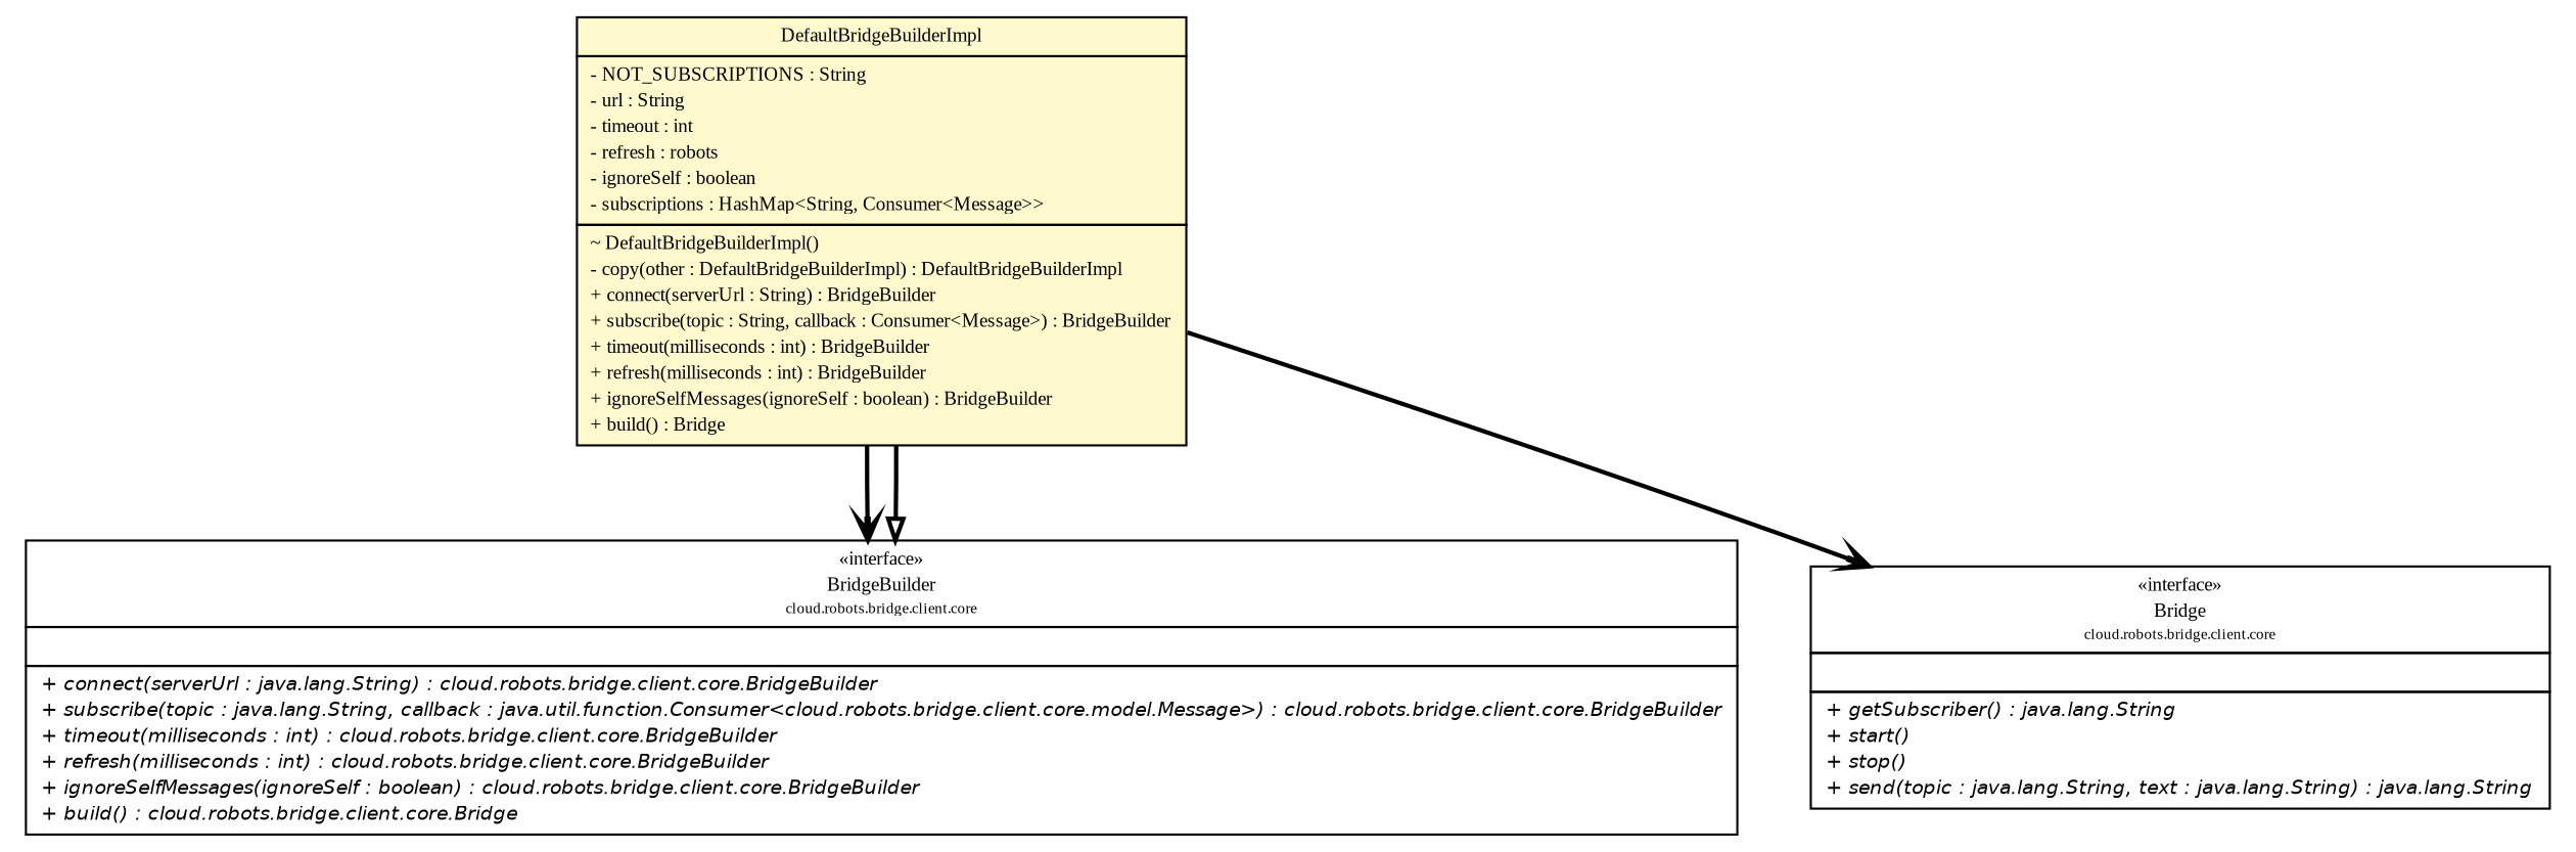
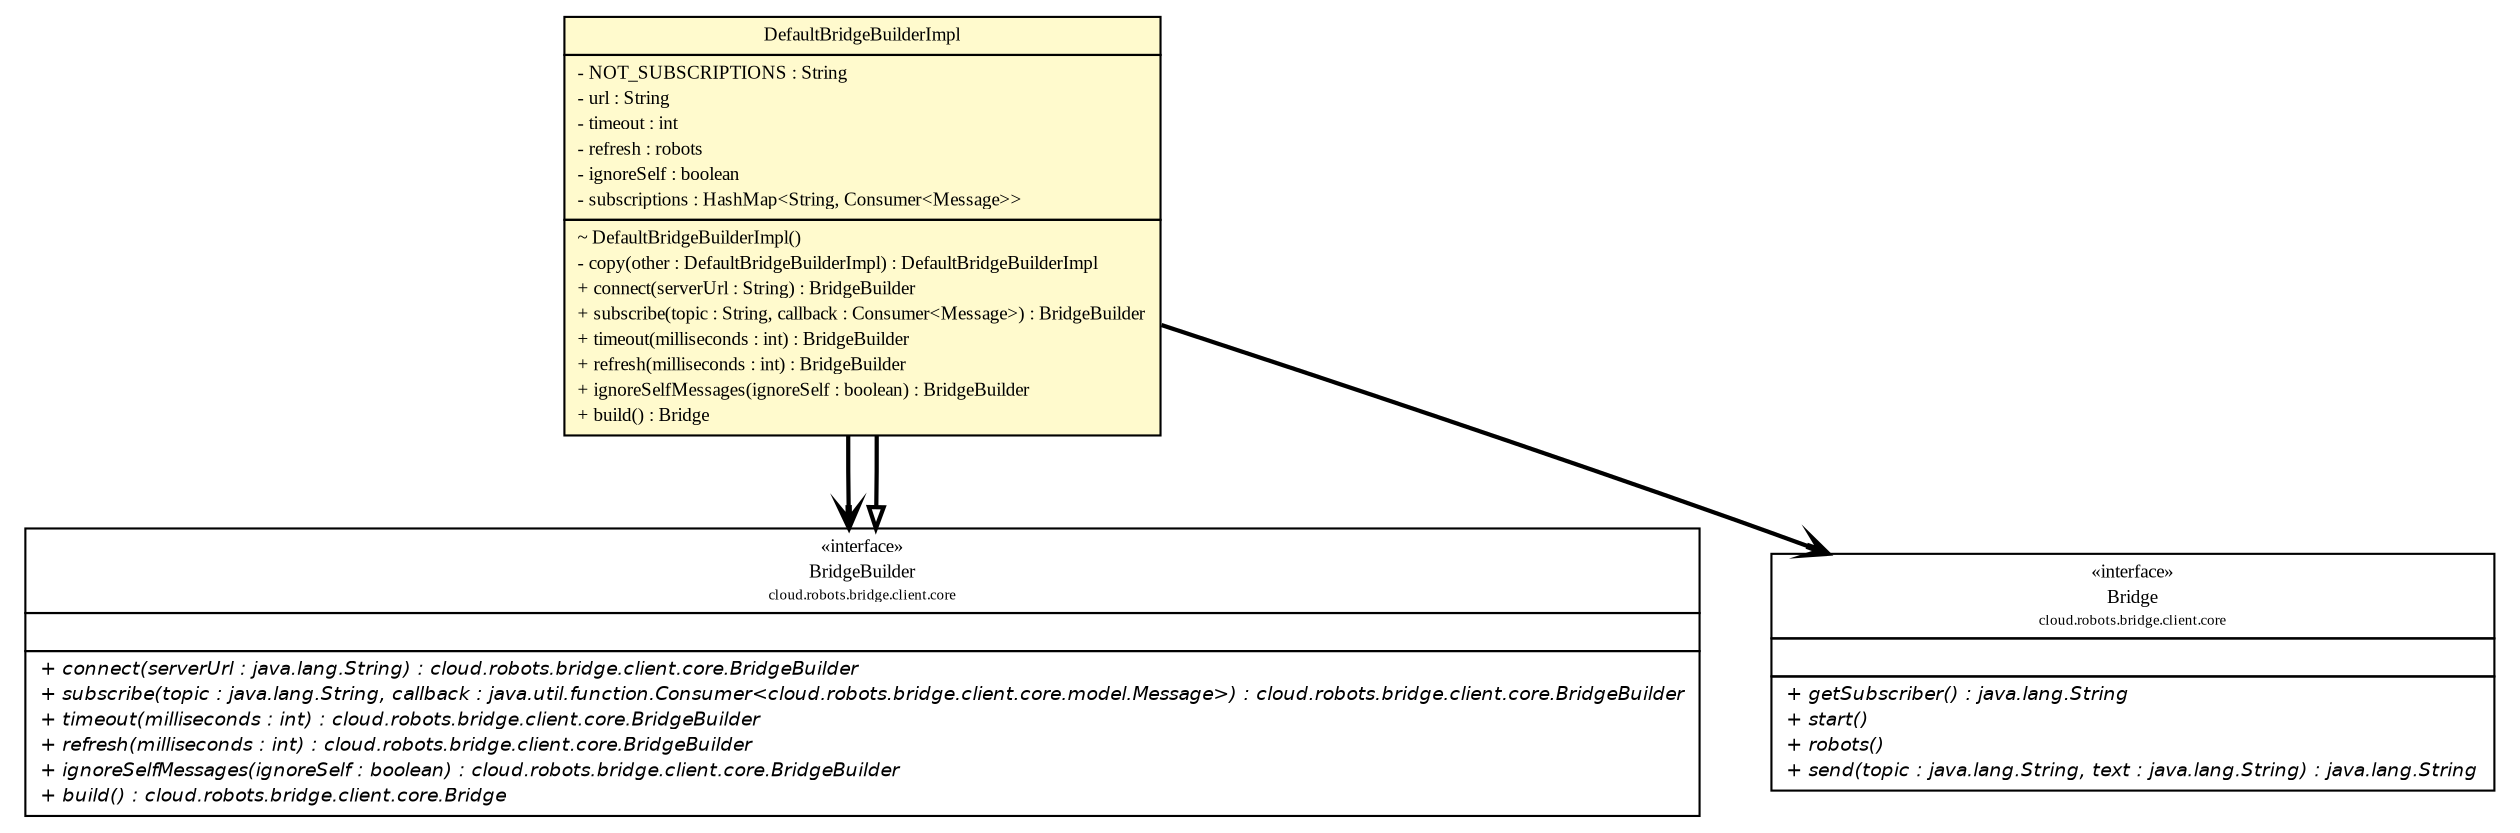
  digraph {
    fontname="Liberation Serif"
    nodesep=0.25
    ranksep=0.5
    node [fontcolor=black fontname="Liberation Serif" fontsize=9.0 shape=plaintext]
    edge [fontname="Liberation Serif" fontsize=10.0 headport=p labelfontname=Helvetica labelfontsize=10 style=bold tailport=p arrowhead=open color=black fontcolor=black]
-   n1 [label=<<table title="cloud.robots.bridge.client.core.Bridge" border="0" cellborder="1" cellspacing="0" cellpadding="2" port="p" href="../core/Bridge.html"> 		<tr><td><table border="0" cellspacing="0" cellpadding="1"> <tr><td align="center" balign="center"> &#171;interface&#187; </td></tr> <tr><td align="center" balign="center"> Bridge </td></tr> <tr><td align="center" balign="center"><font point-size="7.0"> cloud.robots.bridge.client.core </font></td></tr> 		</table></td></tr> 		<tr><td><table border="0" cellspacing="0" cellpadding="1"> <tr><td align="left" balign="left">  </td></tr> 		</table></td></tr> 		<tr><td><table border="0" cellspacing="0" cellpadding="1"> <tr><td align="left" balign="left"><font face="Helvetica-Oblique" point-size="9.0"> + getSubscriber() : java.lang.String </font></td></tr> <tr><td align="left" balign="left"><font face="Helvetica-Oblique" point-size="9.0"> + start() </font></td></tr> <tr><td align="left" balign="left"><font face="Helvetica-Oblique" point-size="9.0"> + stop() </font></td></tr> <tr><td align="left" balign="left"><font face="Helvetica-Oblique" point-size="9.0"> + send(topic : java.lang.String, text : java.lang.String) : java.lang.String </font></td></tr> 		</table></td></tr> 		</table>>]
+   n1 [label=<<table title="cloud.robots.bridge.client.core.Bridge" border="0" cellborder="1" cellspacing="0" cellpadding="2" port="p" href="../core/Bridge.html"> 		<tr><td><table border="0" cellspacing="0" cellpadding="1"> <tr><td align="center" balign="center"> &#171;interface&#187; </td></tr> <tr><td align="center" balign="center"> Bridge </td></tr> <tr><td align="center" balign="center"><font point-size="7.0"> cloud.robots.bridge.client.core </font></td></tr> 		</table></td></tr> 		<tr><td><table border="0" cellspacing="0" cellpadding="1"> <tr><td align="left" balign="left">  </td></tr> 		</table></td></tr> 		<tr><td><table border="0" cellspacing="0" cellpadding="1"> <tr><td align="left" balign="left"><font face="Helvetica-Oblique" point-size="9.0"> + getSubscriber() : java.lang.String </font></td></tr> <tr><td align="left" balign="left"><font face="Helvetica-Oblique" point-size="9.0"> + start() </font></td></tr> <tr><td align="left" balign="left"><font face="Helvetica-Oblique" point-size="9.0"> + robots() </font></td></tr> <tr><td align="left" balign="left"><font face="Helvetica-Oblique" point-size="9.0"> + send(topic : java.lang.String, text : java.lang.String) : java.lang.String </font></td></tr> 		</table></td></tr> 		</table>>]
    n2 [label=<<table title="cloud.robots.bridge.client.core.BridgeBuilder" border="0" cellborder="1" cellspacing="0" cellpadding="2" port="p" href="../core/BridgeBuilder.html"> 		<tr><td><table border="0" cellspacing="0" cellpadding="1"> <tr><td align="center" balign="center"> &#171;interface&#187; </td></tr> <tr><td align="center" balign="center"> BridgeBuilder </td></tr> <tr><td align="center" balign="center"><font point-size="7.0"> cloud.robots.bridge.client.core </font></td></tr> 		</table></td></tr> 		<tr><td><table border="0" cellspacing="0" cellpadding="1"> <tr><td align="left" balign="left">  </td></tr> 		</table></td></tr> 		<tr><td><table border="0" cellspacing="0" cellpadding="1"> <tr><td align="left" balign="left"><font face="Helvetica-Oblique" point-size="9.0"> + connect(serverUrl : java.lang.String) : cloud.robots.bridge.client.core.BridgeBuilder </font></td></tr> <tr><td align="left" balign="left"><font face="Helvetica-Oblique" point-size="9.0"> + subscribe(topic : java.lang.String, callback : java.util.function.Consumer&lt;cloud.robots.bridge.client.core.model.Message&gt;) : cloud.robots.bridge.client.core.BridgeBuilder </font></td></tr> <tr><td align="left" balign="left"><font face="Helvetica-Oblique" point-size="9.0"> + timeout(milliseconds : int) : cloud.robots.bridge.client.core.BridgeBuilder </font></td></tr> <tr><td align="left" balign="left"><font face="Helvetica-Oblique" point-size="9.0"> + refresh(milliseconds : int) : cloud.robots.bridge.client.core.BridgeBuilder </font></td></tr> <tr><td align="left" balign="left"><font face="Helvetica-Oblique" point-size="9.0"> + ignoreSelfMessages(ignoreSelf : boolean) : cloud.robots.bridge.client.core.BridgeBuilder </font></td></tr> <tr><td align="left" balign="left"><font face="Helvetica-Oblique" point-size="9.0"> + build() : cloud.robots.bridge.client.core.Bridge </font></td></tr> 		</table></td></tr> 		</table>>]
    n3 [label=<<table title="cloud.robots.bridge.client.internal.DefaultBridgeBuilderImpl" border="0" cellborder="1" cellspacing="0" cellpadding="2" port="p" bgcolor="lemonChiffon" href="./DefaultBridgeBuilderImpl.html"> 		<tr><td><table border="0" cellspacing="0" cellpadding="1"> <tr><td align="center" balign="center"> DefaultBridgeBuilderImpl </td></tr> 		</table></td></tr> 		<tr><td><table border="0" cellspacing="0" cellpadding="1"> <tr><td align="left" balign="left"> - NOT_SUBSCRIPTIONS : String </td></tr> <tr><td align="left" balign="left"> - url : String </td></tr> <tr><td align="left" balign="left"> - timeout : int </td></tr> <tr><td align="left" balign="left"> - refresh : robots </td></tr> <tr><td align="left" balign="left"> - ignoreSelf : boolean </td></tr> <tr><td align="left" balign="left"> - subscriptions : HashMap&lt;String, Consumer&lt;Message&gt;&gt; </td></tr> 		</table></td></tr> 		<tr><td><table border="0" cellspacing="0" cellpadding="1"> <tr><td align="left" balign="left"> ~ DefaultBridgeBuilderImpl() </td></tr> <tr><td align="left" balign="left"> - copy(other : DefaultBridgeBuilderImpl) : DefaultBridgeBuilderImpl </td></tr> <tr><td align="left" balign="left"> + connect(serverUrl : String) : BridgeBuilder </td></tr> <tr><td align="left" balign="left"> + subscribe(topic : String, callback : Consumer&lt;Message&gt;) : BridgeBuilder </td></tr> <tr><td align="left" balign="left"> + timeout(milliseconds : int) : BridgeBuilder </td></tr> <tr><td align="left" balign="left"> + refresh(milliseconds : int) : BridgeBuilder </td></tr> <tr><td align="left" balign="left"> + ignoreSelfMessages(ignoreSelf : boolean) : BridgeBuilder </td></tr> <tr><td align="left" balign="left"> + build() : Bridge </td></tr> 		</table></td></tr> 		</table>>]
    n2 -> n3 [arrowtail=empty dir=back fontsize=10 arrowhead="" color="" fontcolor=""]
    n3 -> n1
    n3 -> n2
  }
